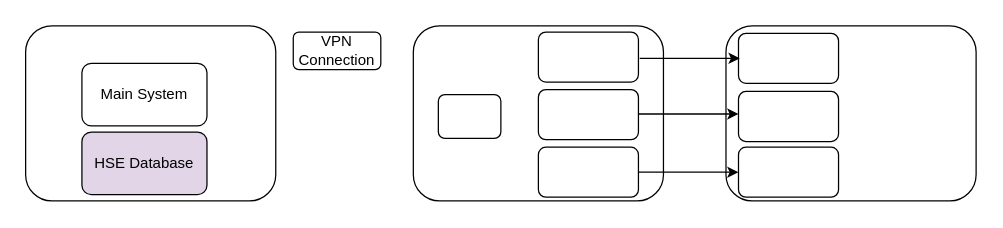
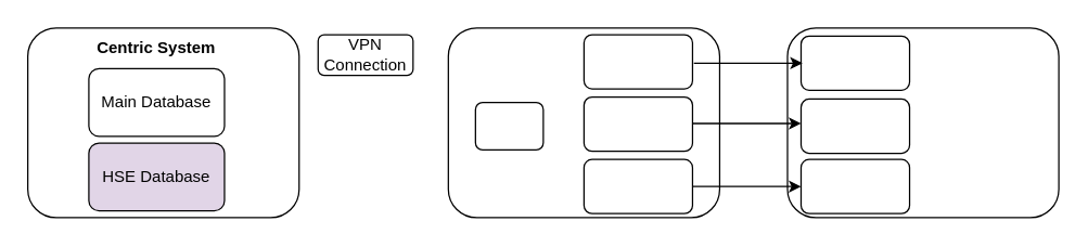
  <mxCell id="0" />
  <mxCell id="1" parent="0" />
  <mxCell id="2" value="" style="rounded=1;whiteSpace=wrap;html=1;" vertex="1" parent="1"><mxGeometry x="330" y="20" width="200" height="140" as="geometry" /></mxCell>
  <mxCell id="3" value="" style="rounded=1;whiteSpace=wrap;html=1;" vertex="1" parent="1"><mxGeometry x="20" y="20" width="200" height="140" as="geometry" /></mxCell>
  <mxCell id="4" value="" style="rounded=1;whiteSpace=wrap;html=1;" vertex="1" parent="1"><mxGeometry x="580" y="20" width="200" height="140" as="geometry" /></mxCell>
- <mxCell id="5" value="&lt;div&gt;&lt;span style=&quot;background-color: transparent; color: light-dark(rgb(0, 0, 0), rgb(255, 255, 255));&quot;&gt;Main System&lt;/span&gt;&lt;/div&gt;" style="rounded=1;whiteSpace=wrap;html=1;" vertex="1" parent="1"><mxGeometry x="65" y="50" width="100" height="50" as="geometry" /></mxCell>
+ <mxCell id="5" value="&lt;div&gt;&lt;span style=&quot;background-color: transparent; color: light-dark(rgb(0, 0, 0), rgb(255, 255, 255));&quot;&gt;Main Database&lt;/span&gt;&lt;/div&gt;" style="rounded=1;whiteSpace=wrap;html=1;" vertex="1" parent="1"><mxGeometry x="65" y="50" width="100" height="50" as="geometry" /></mxCell>
  <mxCell id="6" value="HSE Database" style="rounded=1;whiteSpace=wrap;html=1;fillColor=#e1d5e7;" vertex="1" parent="1"><mxGeometry x="65" y="105" width="100" height="50" as="geometry" /></mxCell>
+ <mxCell id="7" value="Centric System" style="text;html=1;align=center;verticalAlign=middle;whiteSpace=wrap;rounded=0;fontStyle=1" vertex="1" parent="1"><mxGeometry x="70" y="20" width="90" height="30" as="geometry" /></mxCell>
  <mxCell id="8" value="" style="rounded=1;whiteSpace=wrap;html=1;" vertex="1" parent="1"><mxGeometry x="350" y="75" width="50" height="35" as="geometry" /></mxCell>
  <mxCell id="9" value="VPN&lt;br&gt;Connection" style="rounded=1;whiteSpace=wrap;html=1;" vertex="1" parent="1"><mxGeometry x="234" y="25" width="70" height="30" as="geometry" /></mxCell>
  <mxCell id="10" value="" style="rounded=1;whiteSpace=wrap;html=1;" vertex="1" parent="1"><mxGeometry x="430" y="25" width="80" height="40" as="geometry" /></mxCell>
  <mxCell id="11" value="" style="rounded=1;whiteSpace=wrap;html=1;" vertex="1" parent="1"><mxGeometry x="430" y="71" width="80" height="40" as="geometry" /></mxCell>
  <mxCell id="12" value="" style="edgeStyle=orthogonalEdgeStyle;rounded=0;orthogonalLoop=1;jettySize=auto;html=1;" edge="1" parent="1" source="13" target="16"><mxGeometry relative="1" as="geometry" /></mxCell>
  <mxCell id="13" value="" style="rounded=1;whiteSpace=wrap;html=1;" vertex="1" parent="1"><mxGeometry x="430" y="117" width="80" height="40" as="geometry" /></mxCell>
  <mxCell id="14" value="" style="rounded=1;whiteSpace=wrap;html=1;" vertex="1" parent="1"><mxGeometry x="590" y="26" width="80" height="40" as="geometry" /></mxCell>
  <mxCell id="15" value="" style="rounded=1;whiteSpace=wrap;html=1;" vertex="1" parent="1"><mxGeometry x="590" y="72.5" width="80" height="40" as="geometry" /></mxCell>
  <mxCell id="16" value="" style="rounded=1;whiteSpace=wrap;html=1;" vertex="1" parent="1"><mxGeometry x="590" y="117" width="80" height="40" as="geometry" /></mxCell>
  <mxCell id="17" value="" style="edgeStyle=orthogonalEdgeStyle;rounded=0;orthogonalLoop=1;jettySize=auto;html=1;" edge="1" parent="1"><mxGeometry relative="1" as="geometry"><mxPoint x="510" y="90.5" as="sourcePoint" /><mxPoint x="590" y="90.5" as="targetPoint" /></mxGeometry></mxCell>
  <mxCell id="18" value="" style="edgeStyle=orthogonalEdgeStyle;rounded=0;orthogonalLoop=1;jettySize=auto;html=1;" edge="1" parent="1"><mxGeometry relative="1" as="geometry"><mxPoint x="511" y="46" as="sourcePoint" /><mxPoint x="591" y="46" as="targetPoint" /></mxGeometry></mxCell>
